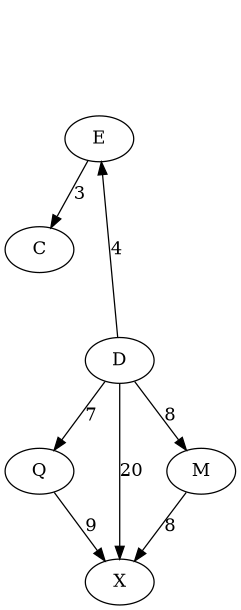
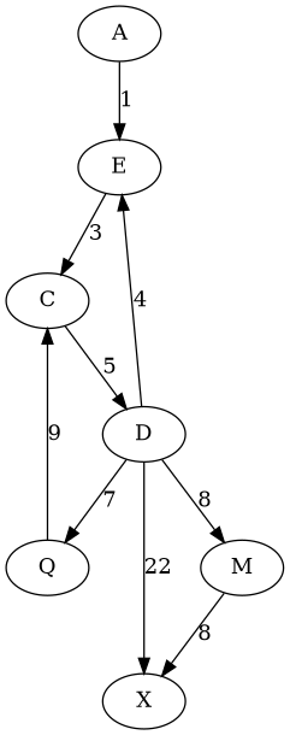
  digraph {
+   A
    E
    C
    D
    M
    X
    Q
+   A -> E [label=1]
    E -> C [label=3]
+   C -> D [label=5]
    D -> E [label=4]
    D -> M [label=8]
-   D -> X [label=20]
+   D -> X [label=22]
    D -> Q [label=7]
    M -> X [label=8]
-   Q -> X [label=9]
+   Q -> C [label=9]
  }
